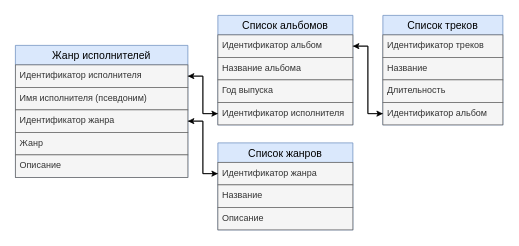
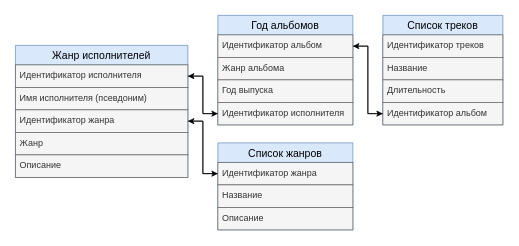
  <mxCell id="0" />
  <mxCell id="1" parent="0" />
  <mxCell id="2" value="Жанр исполнителей" style="swimlane;fontStyle=0;childLayout=stackLayout;horizontal=1;startSize=26;horizontalStack=0;resizeParent=1;resizeParentMax=0;resizeLast=0;collapsible=1;marginBottom=0;align=center;fontSize=14;fillColor=#dae8fc;strokeColor=#6c8ebf;" vertex="1" parent="1"><mxGeometry x="20" y="60" width="230" height="176" as="geometry" /></mxCell>
  <mxCell id="3" value="Идентификатор исполнителя" style="text;spacingLeft=4;spacingRight=4;overflow=hidden;rotatable=0;points=[[0,0.5],[1,0.5]];portConstraint=eastwest;fontSize=12;fillColor=#f5f5f5;strokeColor=#666666;fontColor=#333333;" vertex="1" parent="2"><mxGeometry y="26" width="230" height="30" as="geometry" /></mxCell>
  <mxCell id="4" value="Имя исполнителя (псевдоним)" style="text;strokeColor=#666666;fillColor=#f5f5f5;spacingLeft=4;spacingRight=4;overflow=hidden;rotatable=0;points=[[0,0.5],[1,0.5]];portConstraint=eastwest;fontSize=12;fontColor=#333333;" vertex="1" parent="2"><mxGeometry y="56" width="230" height="30" as="geometry" /></mxCell>
  <mxCell id="5" value="Идентификатор жанра" style="text;strokeColor=#666666;fillColor=#f5f5f5;spacingLeft=4;spacingRight=4;overflow=hidden;rotatable=0;points=[[0,0.5],[1,0.5]];portConstraint=eastwest;fontSize=12;fontColor=#333333;" vertex="1" parent="2"><mxGeometry y="86" width="230" height="30" as="geometry" /></mxCell>
  <mxCell id="6" value="Жанр" style="text;spacingLeft=4;spacingRight=4;overflow=hidden;rotatable=0;points=[[0,0.5],[1,0.5]];portConstraint=eastwest;fontSize=12;fillColor=#f5f5f5;strokeColor=#666666;fontColor=#333333;" vertex="1" parent="2"><mxGeometry y="116" width="230" height="30" as="geometry" /></mxCell>
  <mxCell id="7" value="Описание" style="text;spacingLeft=4;spacingRight=4;overflow=hidden;rotatable=0;points=[[0,0.5],[1,0.5]];portConstraint=eastwest;fontSize=12;fillColor=#f5f5f5;strokeColor=#666666;fontColor=#333333;" vertex="1" parent="2"><mxGeometry y="146" width="230" height="30" as="geometry" /></mxCell>
- <mxCell id="8" value="Список альбомов" style="swimlane;fontStyle=0;childLayout=stackLayout;horizontal=1;startSize=26;horizontalStack=0;resizeParent=1;resizeParentMax=0;resizeLast=0;collapsible=1;marginBottom=0;align=center;fontSize=14;fillColor=#dae8fc;strokeColor=#6c8ebf;" vertex="1" parent="1"><mxGeometry x="290" y="20" width="180" height="146" as="geometry" /></mxCell>
+ <mxCell id="8" value="Год альбомов" style="swimlane;fontStyle=0;childLayout=stackLayout;horizontal=1;startSize=26;horizontalStack=0;resizeParent=1;resizeParentMax=0;resizeLast=0;collapsible=1;marginBottom=0;align=center;fontSize=14;fillColor=#dae8fc;strokeColor=#6c8ebf;" vertex="1" parent="1"><mxGeometry x="290" y="20" width="180" height="146" as="geometry" /></mxCell>
  <mxCell id="9" value="Идентификатор альбом" style="text;strokeColor=#666666;fillColor=#f5f5f5;spacingLeft=4;spacingRight=4;overflow=hidden;rotatable=0;points=[[0,0.5],[1,0.5]];portConstraint=eastwest;fontSize=12;fontColor=#333333;" vertex="1" parent="8"><mxGeometry y="26" width="180" height="30" as="geometry" /></mxCell>
- <mxCell id="10" value="Название альбома" style="text;strokeColor=#666666;fillColor=#f5f5f5;spacingLeft=4;spacingRight=4;overflow=hidden;rotatable=0;points=[[0,0.5],[1,0.5]];portConstraint=eastwest;fontSize=12;fontColor=#333333;" vertex="1" parent="8"><mxGeometry y="56" width="180" height="30" as="geometry" /></mxCell>
+ <mxCell id="10" value="Жанр альбома" style="text;strokeColor=#666666;fillColor=#f5f5f5;spacingLeft=4;spacingRight=4;overflow=hidden;rotatable=0;points=[[0,0.5],[1,0.5]];portConstraint=eastwest;fontSize=12;fontColor=#333333;" vertex="1" parent="8"><mxGeometry y="56" width="180" height="30" as="geometry" /></mxCell>
  <mxCell id="11" value="Год выпуска " style="text;strokeColor=#666666;fillColor=#f5f5f5;spacingLeft=4;spacingRight=4;overflow=hidden;rotatable=0;points=[[0,0.5],[1,0.5]];portConstraint=eastwest;fontSize=12;fontColor=#333333;" vertex="1" parent="8"><mxGeometry y="86" width="180" height="30" as="geometry" /></mxCell>
  <mxCell id="12" value="Идентификатор исполнителя" style="text;strokeColor=#666666;fillColor=#f5f5f5;spacingLeft=4;spacingRight=4;overflow=hidden;rotatable=0;points=[[0,0.5],[1,0.5]];portConstraint=eastwest;fontSize=12;fontColor=#333333;" vertex="1" parent="8"><mxGeometry y="116" width="180" height="30" as="geometry" /></mxCell>
  <mxCell id="13" value="Список треков" style="swimlane;fontStyle=0;childLayout=stackLayout;horizontal=1;startSize=26;horizontalStack=0;resizeParent=1;resizeParentMax=0;resizeLast=0;collapsible=1;marginBottom=0;align=center;fontSize=14;fillColor=#dae8fc;strokeColor=#6c8ebf;" vertex="1" parent="1"><mxGeometry x="510" y="20" width="160" height="146" as="geometry" /></mxCell>
  <mxCell id="14" value="Идентификатор треков" style="text;strokeColor=#666666;fillColor=#f5f5f5;spacingLeft=4;spacingRight=4;overflow=hidden;rotatable=0;points=[[0,0.5],[1,0.5]];portConstraint=eastwest;fontSize=12;fontColor=#333333;" vertex="1" parent="13"><mxGeometry y="26" width="160" height="30" as="geometry" /></mxCell>
  <mxCell id="15" value="Название" style="text;strokeColor=#666666;fillColor=#f5f5f5;spacingLeft=4;spacingRight=4;overflow=hidden;rotatable=0;points=[[0,0.5],[1,0.5]];portConstraint=eastwest;fontSize=12;fontColor=#333333;" vertex="1" parent="13"><mxGeometry y="56" width="160" height="30" as="geometry" /></mxCell>
  <mxCell id="16" value="Длительность" style="text;strokeColor=#666666;fillColor=#f5f5f5;spacingLeft=4;spacingRight=4;overflow=hidden;rotatable=0;points=[[0,0.5],[1,0.5]];portConstraint=eastwest;fontSize=12;fontColor=#333333;" vertex="1" parent="13"><mxGeometry y="86" width="160" height="30" as="geometry" /></mxCell>
  <mxCell id="17" value="Идентификатор альбом" style="text;strokeColor=#666666;fillColor=#f5f5f5;spacingLeft=4;spacingRight=4;overflow=hidden;rotatable=0;points=[[0,0.5],[1,0.5]];portConstraint=eastwest;fontSize=12;fontColor=#333333;" vertex="1" parent="13"><mxGeometry y="116" width="160" height="30" as="geometry" /></mxCell>
  <mxCell id="18" value="" style="edgeStyle=orthogonalEdgeStyle;rounded=0;orthogonalLoop=1;jettySize=auto;html=1;entryX=1;entryY=0.5;entryDx=0;entryDy=0;" edge="1" parent="1" source="12" target="3"><mxGeometry relative="1" as="geometry"><mxPoint x="230" y="101" as="targetPoint" /></mxGeometry></mxCell>
  <mxCell id="19" value="" style="edgeStyle=orthogonalEdgeStyle;rounded=0;orthogonalLoop=1;jettySize=auto;html=1;" edge="1" parent="1" source="17" target="9"><mxGeometry relative="1" as="geometry" /></mxCell>
  <mxCell id="20" value="Список жанров" style="swimlane;fontStyle=0;childLayout=stackLayout;horizontal=1;startSize=26;horizontalStack=0;resizeParent=1;resizeParentMax=0;resizeLast=0;collapsible=1;marginBottom=0;align=center;fontSize=14;fillColor=#dae8fc;strokeColor=#6c8ebf;" vertex="1" parent="1"><mxGeometry x="290" y="190" width="180" height="116" as="geometry" /></mxCell>
  <mxCell id="21" value="Идентификатор жанра" style="text;strokeColor=#666666;fillColor=#f5f5f5;spacingLeft=4;spacingRight=4;overflow=hidden;rotatable=0;points=[[0,0.5],[1,0.5]];portConstraint=eastwest;fontSize=12;fontColor=#333333;" vertex="1" parent="20"><mxGeometry y="26" width="180" height="30" as="geometry" /></mxCell>
  <mxCell id="22" value="Название" style="text;strokeColor=#666666;fillColor=#f5f5f5;spacingLeft=4;spacingRight=4;overflow=hidden;rotatable=0;points=[[0,0.5],[1,0.5]];portConstraint=eastwest;fontSize=12;fontColor=#333333;" vertex="1" parent="20"><mxGeometry y="56" width="180" height="30" as="geometry" /></mxCell>
  <mxCell id="23" value="Описание" style="text;strokeColor=#666666;fillColor=#f5f5f5;spacingLeft=4;spacingRight=4;overflow=hidden;rotatable=0;points=[[0,0.5],[1,0.5]];portConstraint=eastwest;fontSize=12;fontColor=#333333;" vertex="1" parent="20"><mxGeometry y="86" width="180" height="30" as="geometry" /></mxCell>
  <mxCell id="24" value="" style="edgeStyle=orthogonalEdgeStyle;rounded=0;orthogonalLoop=1;jettySize=auto;html=1;entryX=0;entryY=0.5;entryDx=0;entryDy=0;" edge="1" parent="1" source="5" target="21"><mxGeometry relative="1" as="geometry" /></mxCell>
  <mxCell id="25" value="" style="edgeStyle=orthogonalEdgeStyle;rounded=0;orthogonalLoop=1;jettySize=auto;html=1;entryX=1;entryY=0.5;entryDx=0;entryDy=0;" edge="1" parent="1" source="21" target="5"><mxGeometry relative="1" as="geometry" /></mxCell>
  <mxCell id="26" value="" style="edgeStyle=orthogonalEdgeStyle;rounded=0;orthogonalLoop=1;jettySize=auto;html=1;" edge="1" parent="1" source="3" target="12"><mxGeometry relative="1" as="geometry" /></mxCell>
  <mxCell id="27" value="" style="edgeStyle=orthogonalEdgeStyle;rounded=0;orthogonalLoop=1;jettySize=auto;html=1;entryX=0;entryY=0.5;entryDx=0;entryDy=0;" edge="1" parent="1" source="9" target="17"><mxGeometry relative="1" as="geometry" /></mxCell>
